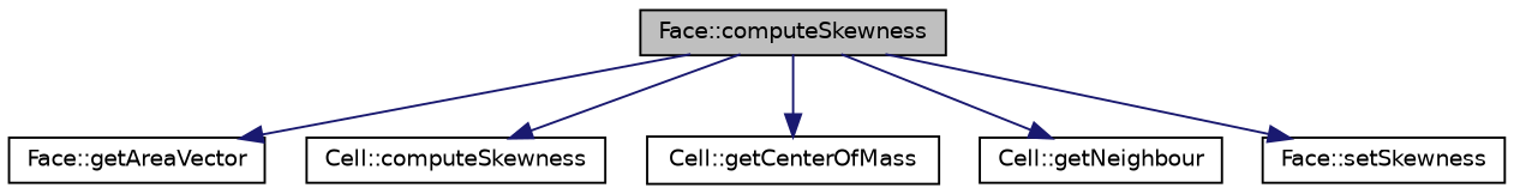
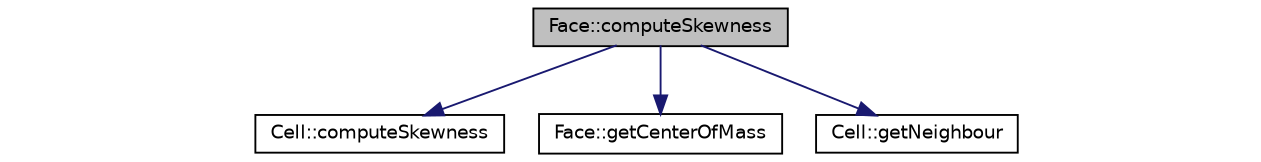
  digraph {
    rankdir=TB
    node [color=black fontname=Helvetica fontsize=10 shape=record]
    edge [color=midnightblue fontname=Helvetica fontsize=10 labelfontname=Helvetica labelfontsize=10 style=solid]
    n1 [fillcolor=grey75 fontcolor=black height=0.2 label="Face::computeSkewness" style=filled width=0.4]
-   n2 [height=0.2 label="Face::getAreaVector" width=0.4]
    n3 [height=0.2 label="Cell::computeSkewness" width=0.4]
-   n4 [height=0.2 label="Cell::getCenterOfMass" width=0.4]
+   n4 [height=0.2 label="Face::getCenterOfMass" width=0.4]
    n5 [height=0.2 label="Cell::getNeighbour" width=0.4]
-   n6 [height=0.2 label="Face::setSkewness" width=0.4]
-   n1 -> n2
    n1 -> n3
    n1 -> n4
    n1 -> n5
-   n1 -> n6
  }
